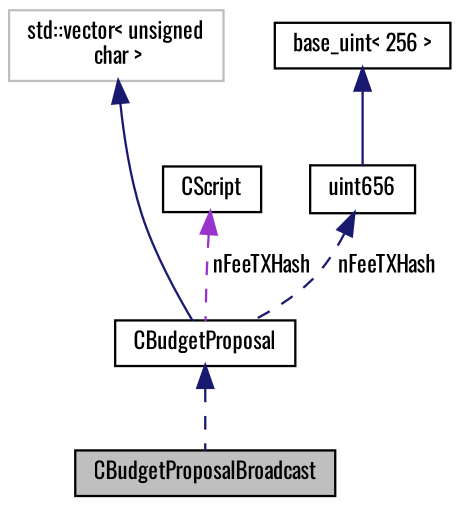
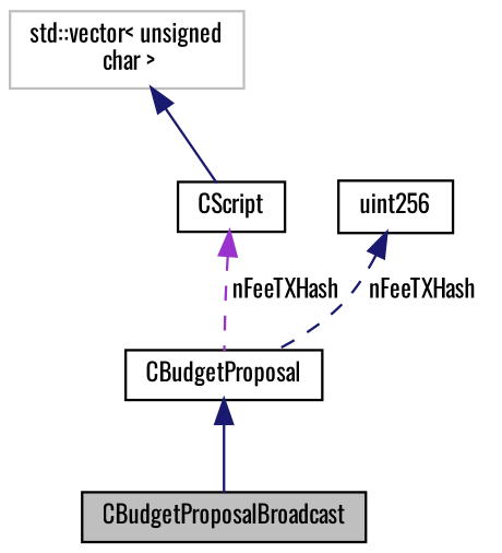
  digraph {
    fontname=Oswald
    node [color=black fillcolor=white fontname=Oswald fontsize=10 shape=record style=filled]
    edge [color=midnightblue dir=back fontname=Oswald fontsize=10 labelfontname=Helvetica labelfontsize=10 style=solid]
    n1 [fillcolor=grey75 fontcolor=black height=0.2 label=CBudgetProposalBroadcast width=0.4]
    n2 [height=0.2 label=CBudgetProposal width=0.4]
    n3 [height=0.2 label=CScript width=0.4]
    n4 [color=grey75 height=0.2 label="std::vector\< unsigned\l char \>" width=0.4]
-   n5 [height=0.2 label=uint656 width=0.4]
-   n6 [height=0.2 label="base_uint\< 256 \>" width=0.4]
-   n2 -> n1 [style=dashed]
+   n5 [height=0.2 label=uint256 width=0.4]
+   n2 -> n1
    n3 -> n2 [color=darkorchid3 label=" nFeeTXHash" style=dashed]
-   n4 -> n2
+   n4 -> n3
    n5 -> n2 [label=" nFeeTXHash" style=dashed]
-   n6 -> n5
  }
